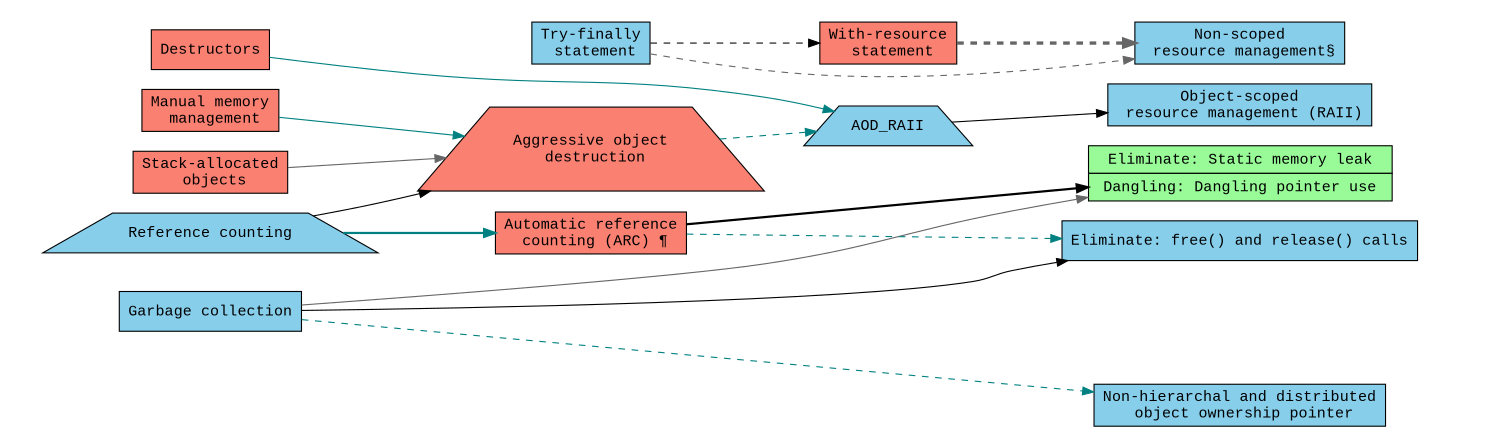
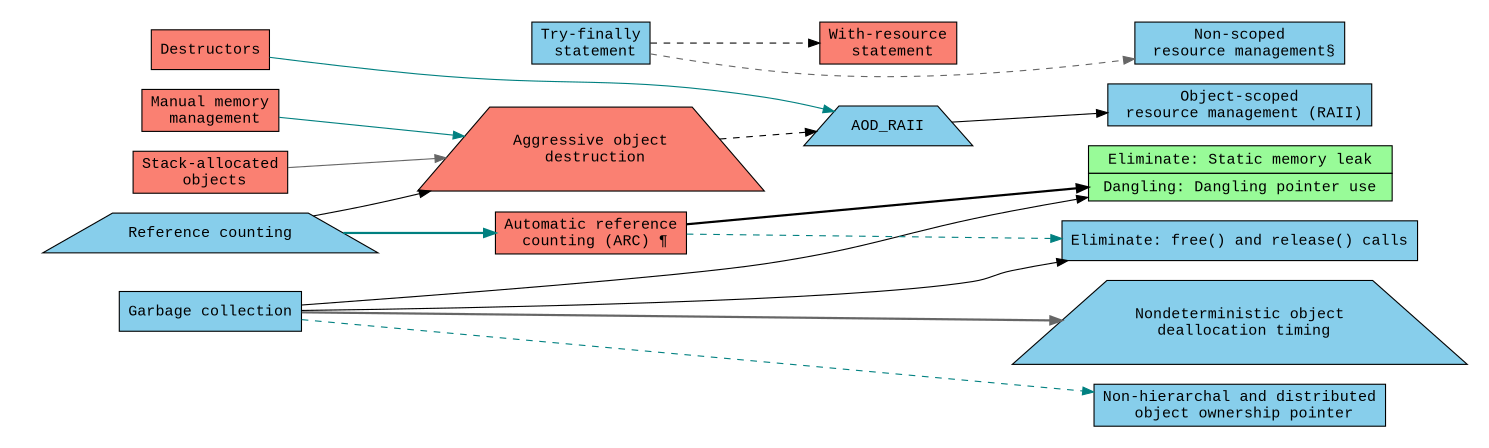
  digraph {
    color=white
    fontname="Liberation Mono"
    fontsize=16
    rankdir=LR
    node [fillcolor=skyblue fontname="Liberation Mono" shape=box style=filled]
    edge [color=teal fontname="Liberation Mono" style=solid]
    n1 [fillcolor=salmon label=Destructors]
    n2 [fillcolor=salmon label="Stack-allocated\n objects"]
    n3 [fillcolor=salmon label="Manual memory\n management"]
    n4 [label="Reference counting" shape=trapezium]
    n5 [label="Garbage collection"]
    n6 [fillcolor=salmon label="Aggressive object\n destruction" shape=trapezium]
    n7 [fillcolor=salmon label="Automatic reference\n counting (ARC) ¶"]
    n8 [label="Object-scoped\n resource management (RAII)"]
    n9 [label="Eliminate: free() and release() calls"]
    n10 [label="Non-scoped\n resource management§"]
    n11 [fillcolor=white label=<             <table border="0" cellborder="1" cellspacing="0" cellpadding="4">                 <tr><td bgcolor="palegreen"> Eliminate: Static memory leak </td></tr>                 <tr><td bgcolor="palegreen"> Dangling: Dangling pointer use </td></tr>             </table>> margin=0 shape=none]
    n12 [label="Non-hierarchal and distributed\n object ownership pointer"]
+   n13 [label="Nondeterministic object\n deallocation timing" shape=trapezium]
    AOD_RAII [shape=trapezium width=.1]
    n15 [label="Try-finally\n statement"]
    n16 [fillcolor=salmon label="With-resource\n statement"]
    subgraph cluster_1 {
      AOD_RAII
      n15
      n16
      subgraph sub_2 {
        rank=source
        n1
        n2
        n3
        n4
        n5
      }
      subgraph sub_3 {
        rank=same
        n6
        n7
      }
      subgraph sub_4 {
        rank=sink
        n8
        n9
        n10
        n11
        n12
+       n13
      }
    }
    n1 -> AOD_RAII
    n2 -> n1 [style=invis color=""]
    n2 -> n6 [color=gray40]
    n3 -> n6
    n4 -> n6 [color=black]
    n4 -> n7 [style=bold]
    n5 -> n9 [color=black]
-   n5 -> n11 [color=gray40]
+   n5 -> n11 [color=black]
    n5 -> n12 [style=dashed]
-   n6 -> AOD_RAII [style=dashed]
+   n5 -> n13 [color=gray40 style=bold]
+   n6 -> AOD_RAII [color=black style=dashed]
    n7 -> n9 [style=dashed]
    n7 -> n11 [color=black style=bold]
    n8 -> n10 [style=invis color=""]
    AOD_RAII -> n8 [color=black]
    n15 -> n10 [color=gray40 style=dashed]
    n15 -> n16 [color=black style=dashed]
-   n16 -> n10 [color=gray40 penwidth=3 style=dashed]
  }
